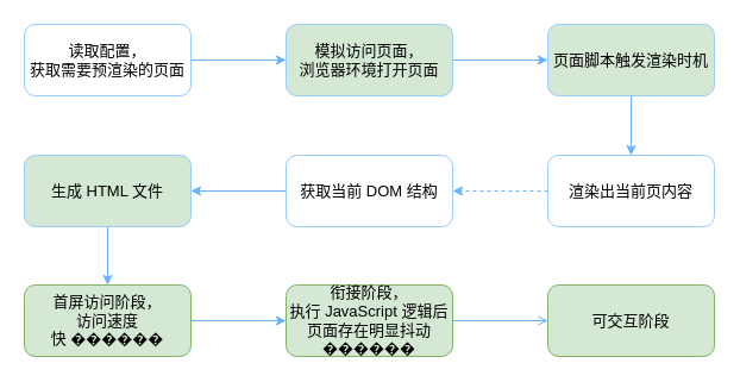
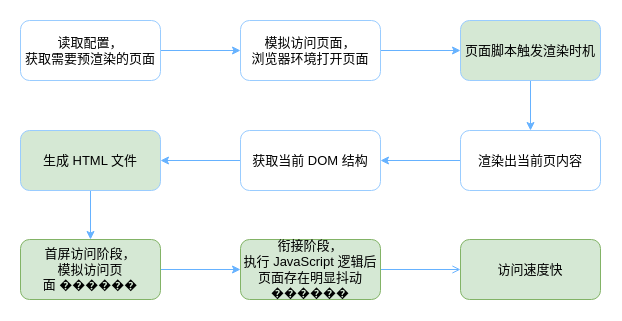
  <mxCell id="0" />
  <mxCell id="1" parent="0" />
  <mxCell id="2" style="edgeStyle=orthogonalEdgeStyle;rounded=0;orthogonalLoop=1;jettySize=auto;html=1;exitX=1;exitY=0.5;exitDx=0;exitDy=0;entryX=0;entryY=0.5;entryDx=0;entryDy=0;strokeColor=#66B2FF;" edge="1" parent="1" source="3" target="5"><mxGeometry relative="1" as="geometry" /></mxCell>
  <mxCell id="3" value="&lt;font style=&quot;font-size: 13px&quot;&gt;读取配置，&lt;br&gt;获取需要预渲染的页面&lt;/font&gt;" style="rounded=1;whiteSpace=wrap;html=1;strokeColor=#99CCFF;" vertex="1" parent="1"><mxGeometry x="20" y="20" width="140" height="60" as="geometry" /></mxCell>
  <mxCell id="4" style="edgeStyle=orthogonalEdgeStyle;rounded=0;orthogonalLoop=1;jettySize=auto;html=1;exitX=1;exitY=0.5;exitDx=0;exitDy=0;entryX=0;entryY=0.5;entryDx=0;entryDy=0;strokeColor=#66B2FF;" edge="1" parent="1" source="5" target="7"><mxGeometry relative="1" as="geometry" /></mxCell>
- <mxCell id="5" value="&lt;font style=&quot;font-size: 13px&quot;&gt;模拟访问页面，&lt;br&gt;浏览器环境打开页面&lt;/font&gt;" style="rounded=1;whiteSpace=wrap;html=1;strokeColor=#99CCFF;fillColor=#d5e8d4;" vertex="1" parent="1"><mxGeometry x="240" y="20" width="140" height="60" as="geometry" /></mxCell>
+ <mxCell id="5" value="&lt;font style=&quot;font-size: 13px&quot;&gt;模拟访问页面，&lt;br&gt;浏览器环境打开页面&lt;/font&gt;" style="rounded=1;whiteSpace=wrap;html=1;strokeColor=#99CCFF;" vertex="1" parent="1"><mxGeometry x="240" y="20" width="140" height="60" as="geometry" /></mxCell>
  <mxCell id="6" style="edgeStyle=orthogonalEdgeStyle;rounded=0;orthogonalLoop=1;jettySize=auto;html=1;exitX=0.5;exitY=1;exitDx=0;exitDy=0;entryX=0.5;entryY=0;entryDx=0;entryDy=0;strokeColor=#66B2FF;" edge="1" parent="1" source="7" target="13"><mxGeometry relative="1" as="geometry" /></mxCell>
  <mxCell id="7" value="&lt;font style=&quot;font-size: 13px&quot;&gt;页面脚本触发渲染时机&lt;/font&gt;" style="rounded=1;whiteSpace=wrap;html=1;strokeColor=#99CCFF;fillColor=#d5e8d4;" vertex="1" parent="1"><mxGeometry x="460" y="20" width="140" height="60" as="geometry" /></mxCell>
  <mxCell id="8" style="edgeStyle=orthogonalEdgeStyle;rounded=0;orthogonalLoop=1;jettySize=auto;html=1;exitX=0.5;exitY=1;exitDx=0;exitDy=0;entryX=0.5;entryY=0;entryDx=0;entryDy=0;fontSize=16;strokeColor=#66B2FF;" edge="1" parent="1" source="9" target="15"><mxGeometry relative="1" as="geometry" /></mxCell>
  <mxCell id="9" value="&lt;font style=&quot;font-size: 13px&quot;&gt;生成 HTML 文件&lt;/font&gt;" style="rounded=1;whiteSpace=wrap;html=1;strokeColor=#99CCFF;fillColor=#d5e8d4;" vertex="1" parent="1"><mxGeometry x="20" y="130" width="140" height="60" as="geometry" /></mxCell>
  <mxCell id="10" style="edgeStyle=orthogonalEdgeStyle;rounded=0;orthogonalLoop=1;jettySize=auto;html=1;exitX=0;exitY=0.5;exitDx=0;exitDy=0;entryX=1;entryY=0.5;entryDx=0;entryDy=0;strokeColor=#66B2FF;" edge="1" parent="1" source="11" target="9"><mxGeometry relative="1" as="geometry" /></mxCell>
  <mxCell id="11" value="&lt;font style=&quot;font-size: 13px&quot;&gt;获取当前 DOM 结构&lt;/font&gt;" style="rounded=1;whiteSpace=wrap;html=1;strokeColor=#99CCFF;" vertex="1" parent="1"><mxGeometry x="240" y="130" width="140" height="60" as="geometry" /></mxCell>
- <mxCell id="12" style="edgeStyle=orthogonalEdgeStyle;rounded=0;orthogonalLoop=1;jettySize=auto;html=1;exitX=0;exitY=0.5;exitDx=0;exitDy=0;entryX=1;entryY=0.5;entryDx=0;entryDy=0;strokeColor=#66B2FF;dashed=1;" edge="1" parent="1" source="13" target="11"><mxGeometry relative="1" as="geometry" /></mxCell>
+ <mxCell id="12" style="edgeStyle=orthogonalEdgeStyle;rounded=0;orthogonalLoop=1;jettySize=auto;html=1;exitX=0;exitY=0.5;exitDx=0;exitDy=0;entryX=1;entryY=0.5;entryDx=0;entryDy=0;strokeColor=#66B2FF;" edge="1" parent="1" source="13" target="11"><mxGeometry relative="1" as="geometry" /></mxCell>
  <mxCell id="13" value="&lt;font style=&quot;font-size: 13px&quot;&gt;渲染出当前页内容&lt;/font&gt;" style="rounded=1;whiteSpace=wrap;html=1;strokeColor=#99CCFF;" vertex="1" parent="1"><mxGeometry x="460" y="130" width="140" height="60" as="geometry" /></mxCell>
  <mxCell id="14" style="edgeStyle=orthogonalEdgeStyle;rounded=0;orthogonalLoop=1;jettySize=auto;html=1;exitX=1;exitY=0.5;exitDx=0;exitDy=0;entryX=0;entryY=0.5;entryDx=0;entryDy=0;fontSize=16;strokeColor=#66B2FF;" edge="1" parent="1" source="15" target="17"><mxGeometry relative="1" as="geometry" /></mxCell>
- <mxCell id="15" value="&lt;font style=&quot;font-size: 13px&quot;&gt;首屏访问阶段，&lt;br&gt;&lt;font style=&quot;font-size: 13px&quot;&gt;访问速度快&amp;nbsp;&lt;/font&gt;&lt;span&gt;������&lt;/span&gt;&lt;br&gt;&lt;/font&gt;" style="rounded=1;whiteSpace=wrap;html=1;strokeColor=#82b366;fillColor=#d5e8d4;" vertex="1" parent="1"><mxGeometry x="20" y="239" width="140" height="60" as="geometry" /></mxCell>
+ <mxCell id="15" value="&lt;font style=&quot;font-size: 13px&quot;&gt;首屏访问阶段，&lt;br&gt;&lt;font style=&quot;font-size: 13px&quot;&gt;模拟访问页面&amp;nbsp;&lt;/font&gt;&lt;span&gt;������&lt;/span&gt;&lt;br&gt;&lt;/font&gt;" style="rounded=1;whiteSpace=wrap;html=1;strokeColor=#82b366;fillColor=#d5e8d4;" vertex="1" parent="1"><mxGeometry x="20" y="239" width="140" height="60" as="geometry" /></mxCell>
  <mxCell id="16" style="edgeStyle=orthogonalEdgeStyle;rounded=0;orthogonalLoop=1;jettySize=auto;html=1;exitX=1;exitY=0.5;exitDx=0;exitDy=0;entryX=0;entryY=0.5;entryDx=0;entryDy=0;fontSize=16;strokeColor=#66B2FF;endArrow=open;" edge="1" parent="1" source="17" target="18"><mxGeometry relative="1" as="geometry" /></mxCell>
  <mxCell id="17" value="&lt;font style=&quot;font-size: 13px&quot;&gt;衔接阶段，&lt;br&gt;执行 JavaScript 逻辑后页面存在明显抖动 ������&lt;br&gt;&lt;/font&gt;" style="rounded=1;whiteSpace=wrap;html=1;strokeColor=#82b366;fillColor=#d5e8d4;" vertex="1" parent="1"><mxGeometry x="240" y="239" width="140" height="60" as="geometry" /></mxCell>
- <mxCell id="18" value="&lt;font style=&quot;font-size: 13px&quot;&gt;可交互阶段&lt;/font&gt;" style="rounded=1;whiteSpace=wrap;html=1;strokeColor=#82b366;fillColor=#d5e8d4;" vertex="1" parent="1"><mxGeometry x="460" y="239" width="140" height="60" as="geometry" /></mxCell>
+ <mxCell id="18" value="&lt;font style=&quot;font-size: 13px&quot;&gt;访问速度快&lt;/font&gt;" style="rounded=1;whiteSpace=wrap;html=1;strokeColor=#82b366;fillColor=#d5e8d4;" vertex="1" parent="1"><mxGeometry x="460" y="239" width="140" height="60" as="geometry" /></mxCell>
